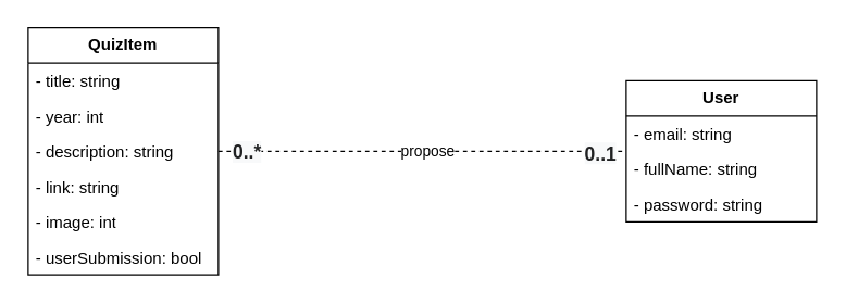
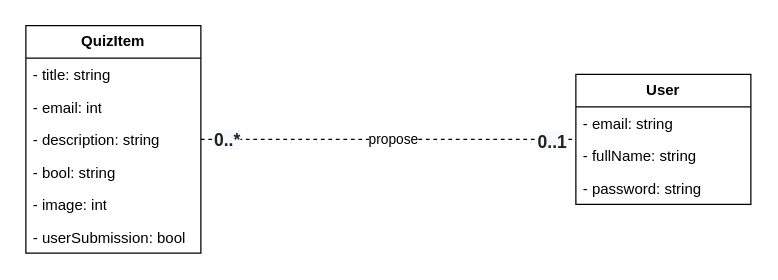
  <mxCell id="0" />
  <mxCell id="1" parent="0" />
  <mxCell id="2" value="&lt;b&gt;QuizItem&lt;/b&gt;" style="swimlane;fontStyle=0;childLayout=stackLayout;horizontal=1;startSize=26;fillColor=none;horizontalStack=0;resizeParent=1;resizeParentMax=0;resizeLast=0;collapsible=1;marginBottom=0;whiteSpace=wrap;html=1;" vertex="1" parent="1"><mxGeometry x="20" y="20" width="140" height="182" as="geometry" /></mxCell>
  <mxCell id="3" value="- title: string" style="text;strokeColor=none;fillColor=none;align=left;verticalAlign=top;spacingLeft=4;spacingRight=4;overflow=hidden;rotatable=0;points=[[0,0.5],[1,0.5]];portConstraint=eastwest;whiteSpace=wrap;html=1;" vertex="1" parent="2"><mxGeometry y="26" width="140" height="26" as="geometry" /></mxCell>
- <mxCell id="4" value="- year: int" style="text;strokeColor=none;fillColor=none;align=left;verticalAlign=top;spacingLeft=4;spacingRight=4;overflow=hidden;rotatable=0;points=[[0,0.5],[1,0.5]];portConstraint=eastwest;whiteSpace=wrap;html=1;" vertex="1" parent="2"><mxGeometry y="52" width="140" height="26" as="geometry" /></mxCell>
+ <mxCell id="4" value="- email: int" style="text;strokeColor=none;fillColor=none;align=left;verticalAlign=top;spacingLeft=4;spacingRight=4;overflow=hidden;rotatable=0;points=[[0,0.5],[1,0.5]];portConstraint=eastwest;whiteSpace=wrap;html=1;" vertex="1" parent="2"><mxGeometry y="52" width="140" height="26" as="geometry" /></mxCell>
  <mxCell id="5" value="- description: string" style="text;strokeColor=none;fillColor=none;align=left;verticalAlign=top;spacingLeft=4;spacingRight=4;overflow=hidden;rotatable=0;points=[[0,0.5],[1,0.5]];portConstraint=eastwest;whiteSpace=wrap;html=1;" vertex="1" parent="2"><mxGeometry y="78" width="140" height="26" as="geometry" /></mxCell>
- <mxCell id="6" value="- link: string" style="text;strokeColor=none;fillColor=none;align=left;verticalAlign=top;spacingLeft=4;spacingRight=4;overflow=hidden;rotatable=0;points=[[0,0.5],[1,0.5]];portConstraint=eastwest;whiteSpace=wrap;html=1;" vertex="1" parent="2"><mxGeometry y="104" width="140" height="26" as="geometry" /></mxCell>
+ <mxCell id="6" value="- bool: string" style="text;strokeColor=none;fillColor=none;align=left;verticalAlign=top;spacingLeft=4;spacingRight=4;overflow=hidden;rotatable=0;points=[[0,0.5],[1,0.5]];portConstraint=eastwest;whiteSpace=wrap;html=1;" vertex="1" parent="2"><mxGeometry y="104" width="140" height="26" as="geometry" /></mxCell>
  <mxCell id="7" value="- image: int" style="text;strokeColor=none;fillColor=none;align=left;verticalAlign=top;spacingLeft=4;spacingRight=4;overflow=hidden;rotatable=0;points=[[0,0.5],[1,0.5]];portConstraint=eastwest;whiteSpace=wrap;html=1;" vertex="1" parent="2"><mxGeometry y="130" width="140" height="26" as="geometry" /></mxCell>
  <mxCell id="8" value="- userSubmission: bool" style="text;strokeColor=none;fillColor=none;align=left;verticalAlign=top;spacingLeft=4;spacingRight=4;overflow=hidden;rotatable=0;points=[[0,0.5],[1,0.5]];portConstraint=eastwest;whiteSpace=wrap;html=1;" vertex="1" parent="2"><mxGeometry y="156" width="140" height="26" as="geometry" /></mxCell>
  <mxCell id="9" value="&lt;b&gt;User&lt;/b&gt;" style="swimlane;fontStyle=0;childLayout=stackLayout;horizontal=1;startSize=26;fillColor=none;horizontalStack=0;resizeParent=1;resizeParentMax=0;resizeLast=0;collapsible=1;marginBottom=0;whiteSpace=wrap;html=1;" vertex="1" parent="1"><mxGeometry x="460" y="59" width="140" height="104" as="geometry" /></mxCell>
  <mxCell id="10" value="- email: string" style="text;strokeColor=none;fillColor=none;align=left;verticalAlign=top;spacingLeft=4;spacingRight=4;overflow=hidden;rotatable=0;points=[[0,0.5],[1,0.5]];portConstraint=eastwest;whiteSpace=wrap;html=1;" vertex="1" parent="9"><mxGeometry y="26" width="140" height="26" as="geometry" /></mxCell>
  <mxCell id="11" value="- fullName: string" style="text;strokeColor=none;fillColor=none;align=left;verticalAlign=top;spacingLeft=4;spacingRight=4;overflow=hidden;rotatable=0;points=[[0,0.5],[1,0.5]];portConstraint=eastwest;whiteSpace=wrap;html=1;" vertex="1" parent="9"><mxGeometry y="52" width="140" height="26" as="geometry" /></mxCell>
  <mxCell id="12" value="- password: string" style="text;strokeColor=none;fillColor=none;align=left;verticalAlign=top;spacingLeft=4;spacingRight=4;overflow=hidden;rotatable=0;points=[[0,0.5],[1,0.5]];portConstraint=eastwest;whiteSpace=wrap;html=1;" vertex="1" parent="9"><mxGeometry y="78" width="140" height="26" as="geometry" /></mxCell>
  <mxCell id="13" value="" style="endArrow=none;html=1;rounded=0;dashed=1;" edge="1" parent="1" source="2" target="9"><mxGeometry width="50" height="50" relative="1" as="geometry"><mxPoint x="330" y="210" as="sourcePoint" /><mxPoint x="380" y="160" as="targetPoint" /></mxGeometry></mxCell>
  <mxCell id="14" value="propose" style="edgeLabel;html=1;align=center;verticalAlign=middle;resizable=0;points=[];" vertex="1" connectable="0" parent="13"><mxGeometry x="0.018" y="1" relative="1" as="geometry"><mxPoint as="offset" /></mxGeometry></mxCell>
  <mxCell id="15" value="&lt;b style=&quot;color: rgb(32, 33, 34); font-family: sans-serif; font-size: 14px; background-color: rgb(248, 249, 250);&quot;&gt;0..1&lt;/b&gt;" style="edgeLabel;html=1;align=center;verticalAlign=middle;resizable=0;points=[];" vertex="1" connectable="0" parent="13"><mxGeometry x="0.92" y="-1" relative="1" as="geometry"><mxPoint x="-8" as="offset" /></mxGeometry></mxCell>
  <mxCell id="16" value="&lt;b style=&quot;color: rgb(32, 33, 34); font-family: sans-serif; font-size: 14px; background-color: rgb(248, 249, 250);&quot;&gt;0..*&lt;/b&gt;" style="edgeLabel;html=1;align=center;verticalAlign=middle;resizable=0;points=[];" vertex="1" connectable="0" parent="13"><mxGeometry x="-0.924" relative="1" as="geometry"><mxPoint x="9" as="offset" /></mxGeometry></mxCell>
